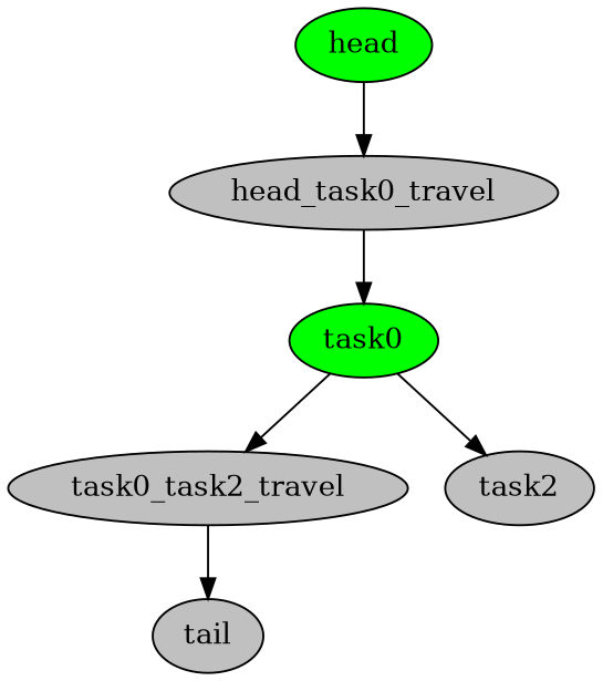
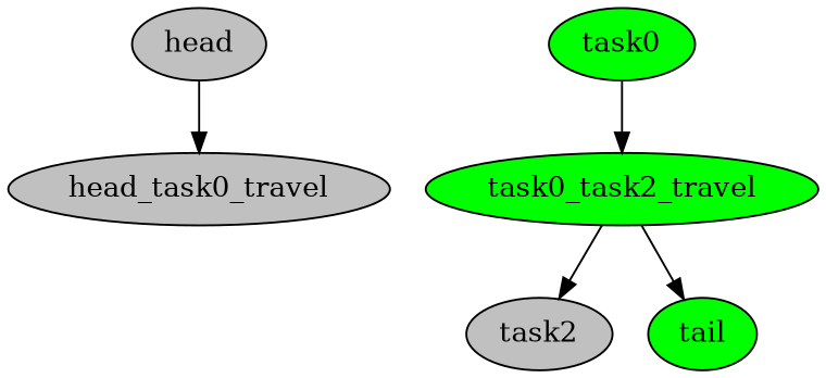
  digraph {
    node [fillcolor=green fontcolor=black style=filled]
    edge [color=black]
-   n1 [label=head]
+   n1 [fillcolor=gray label=head]
    n2 [fillcolor=gray label=head_task0_travel]
    n3 [label=task0]
-   n4 [fillcolor=gray label=task0_task2_travel]
+   n4 [label=task0_task2_travel]
    n5 [fillcolor=gray label=task2]
-   n6 [fillcolor=gray label=tail]
+   n6 [label=tail]
    n1 -> n2
-   n2 -> n3
    n3 -> n4
-   n3 -> n5
+   n4 -> n5
    n4 -> n6
  }
